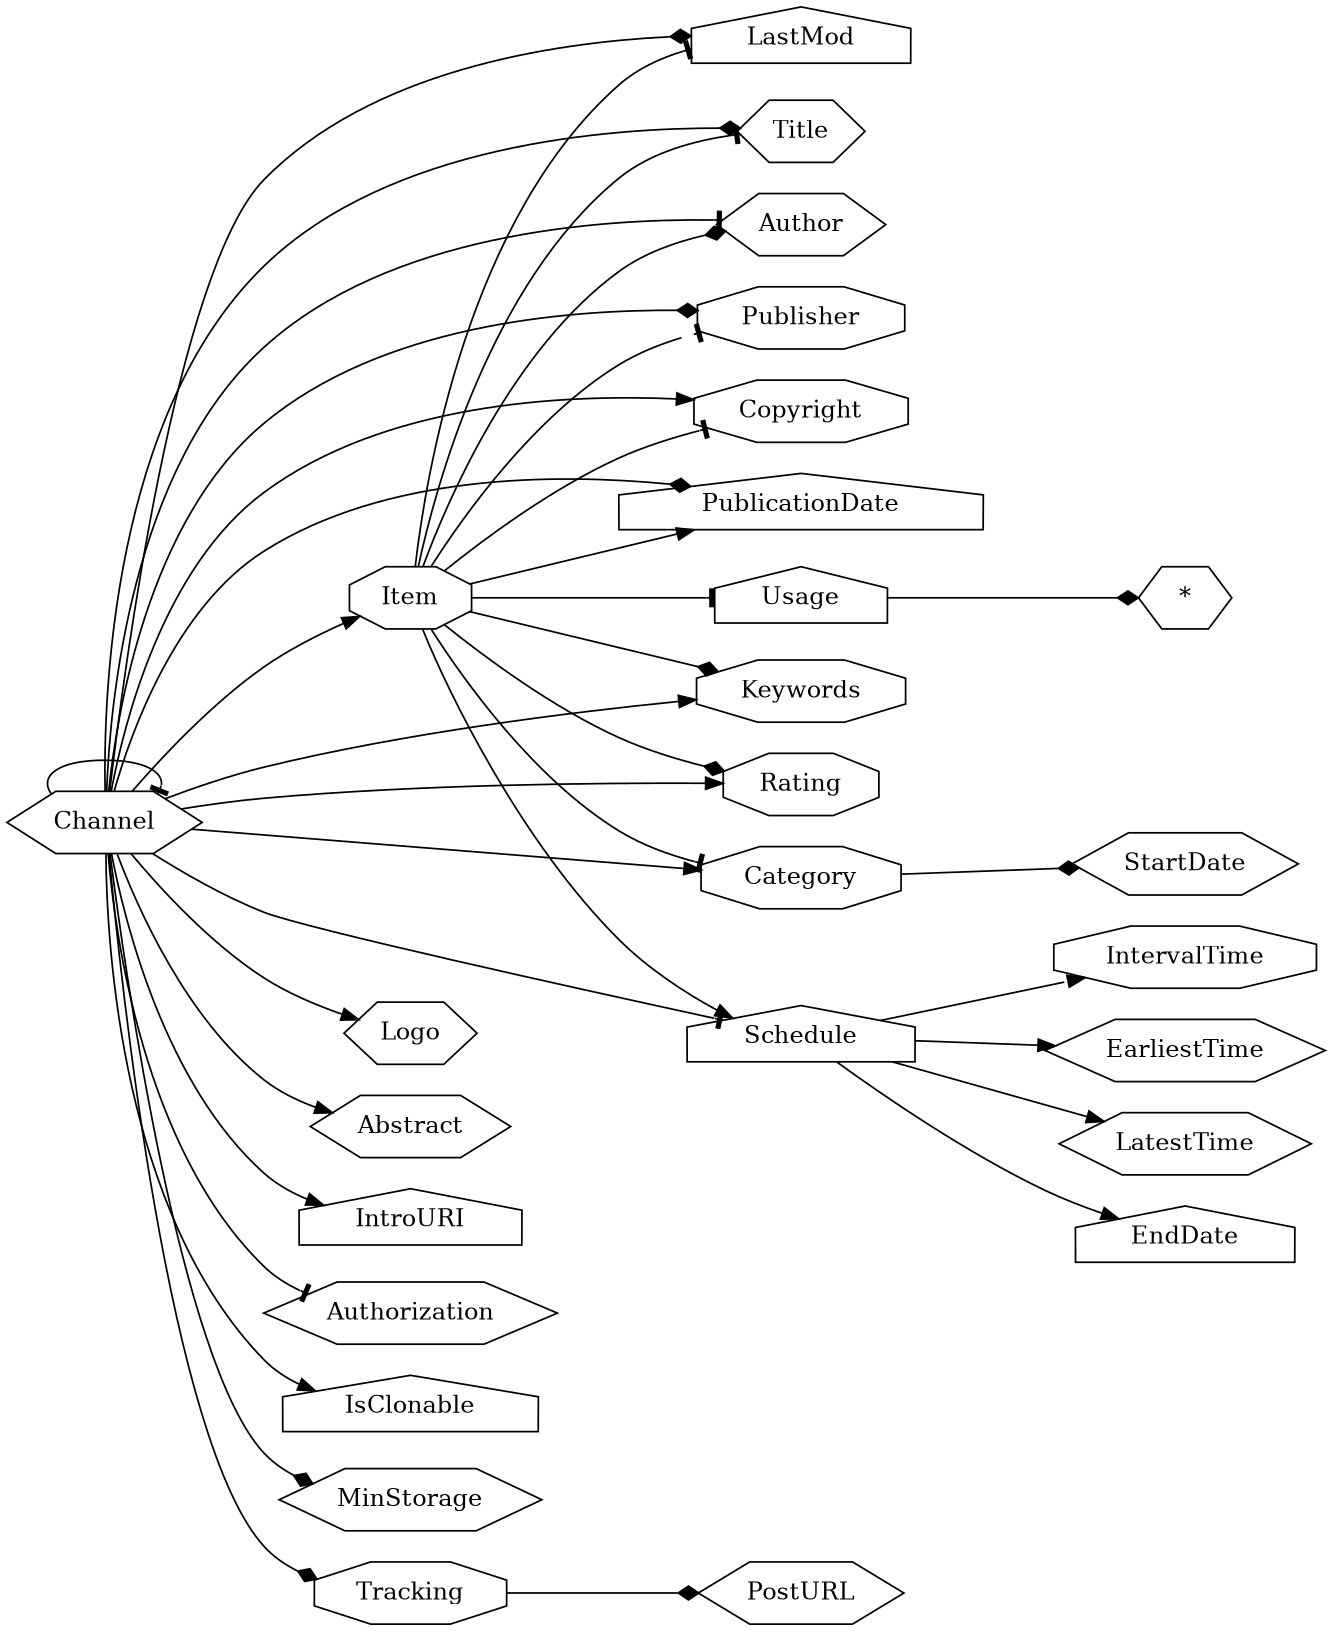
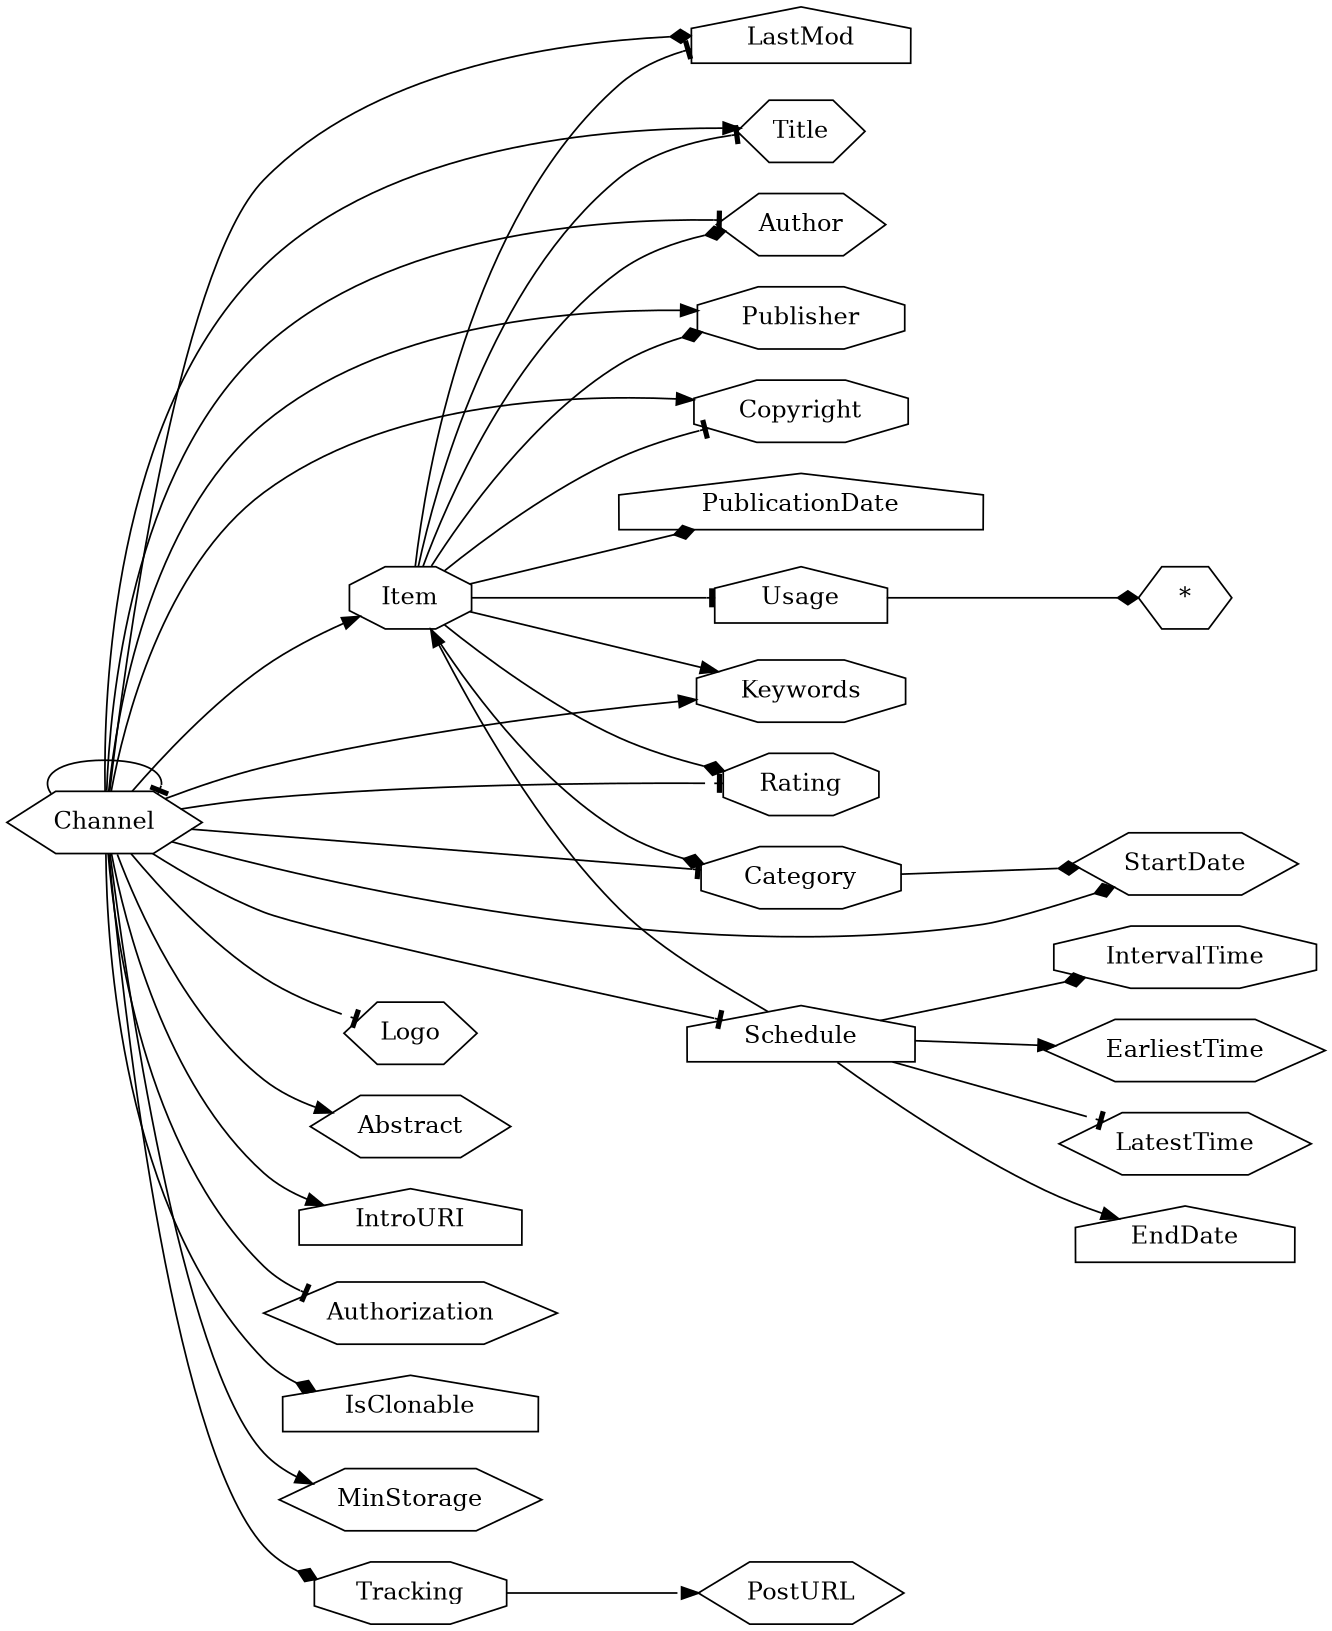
  digraph {
    rankdir=LR
    node [shape=hexagon]
    edge [arrowhead=normal]
    Channel
    LastMod [shape=house]
    Logo
    Title
    Abstract
    Author
    Publisher [shape=octagon]
    Copyright [shape=octagon]
    PublicationDate [shape=house]
    Keywords [shape=octagon]
    Category [shape=octagon]
    Rating [shape=octagon]
    Item [shape=octagon]
    Schedule [shape=house]
    IntroURI [shape=house]
    Authorization
    IsClonable [shape=house]
    MinStorage
    Tracking [shape=octagon]
    StartDate
    Usage [shape=house]
    EndDate [shape=house]
    IntervalTime [shape=octagon]
    EarliestTime
    LatestTime
    PostURL
    "*"
    Channel -> Channel [arrowhead=tee]
    Channel -> LastMod [arrowhead=diamond]
-   Channel -> Logo
-   Channel -> Title [arrowhead=diamond]
+   Channel -> Logo [arrowhead=tee]
+   Channel -> Title
    Channel -> Abstract
    Channel -> Author [arrowhead=tee]
-   Channel -> Publisher [arrowhead=diamond]
+   Channel -> Publisher
    Channel -> Copyright
-   Channel -> PublicationDate [arrowhead=diamond]
+   Channel -> StartDate [arrowhead=diamond]
    Channel -> Keywords
-   Channel -> Category
-   Channel -> Rating
+   Channel -> Category [arrowhead=tee]
+   Channel -> Rating [arrowhead=tee]
    Channel -> Item
    Channel -> Schedule [arrowhead=tee]
    Channel -> IntroURI
    Channel -> Authorization [arrowhead=tee]
-   Channel -> IsClonable
-   Channel -> MinStorage [arrowhead=diamond]
+   Channel -> IsClonable [arrowhead=diamond]
+   Channel -> MinStorage
    Channel -> Tracking [arrowhead=diamond]
    Category -> StartDate [arrowhead=diamond]
    Item -> LastMod [arrowhead=tee]
    Item -> Title [arrowhead=tee]
    Item -> Author [arrowhead=diamond]
-   Item -> Publisher [arrowhead=tee]
+   Item -> Publisher [arrowhead=diamond]
    Item -> Copyright [arrowhead=tee]
-   Item -> PublicationDate
-   Item -> Keywords [arrowhead=diamond]
-   Item -> Category [arrowhead=tee]
+   Item -> PublicationDate [arrowhead=diamond]
+   Item -> Keywords
+   Item -> Category [arrowhead=diamond]
    Item -> Rating [arrowhead=diamond]
-   Item -> Schedule
+   Schedule -> Item
    Item -> Usage [arrowhead=tee]
    Schedule -> EndDate
-   Schedule -> IntervalTime
+   Schedule -> IntervalTime [arrowhead=diamond]
    Schedule -> EarliestTime
-   Schedule -> LatestTime
-   Tracking -> PostURL [arrowhead=diamond]
+   Schedule -> LatestTime [arrowhead=tee]
+   Tracking -> PostURL
    Usage -> "*" [arrowhead=diamond]
  }
